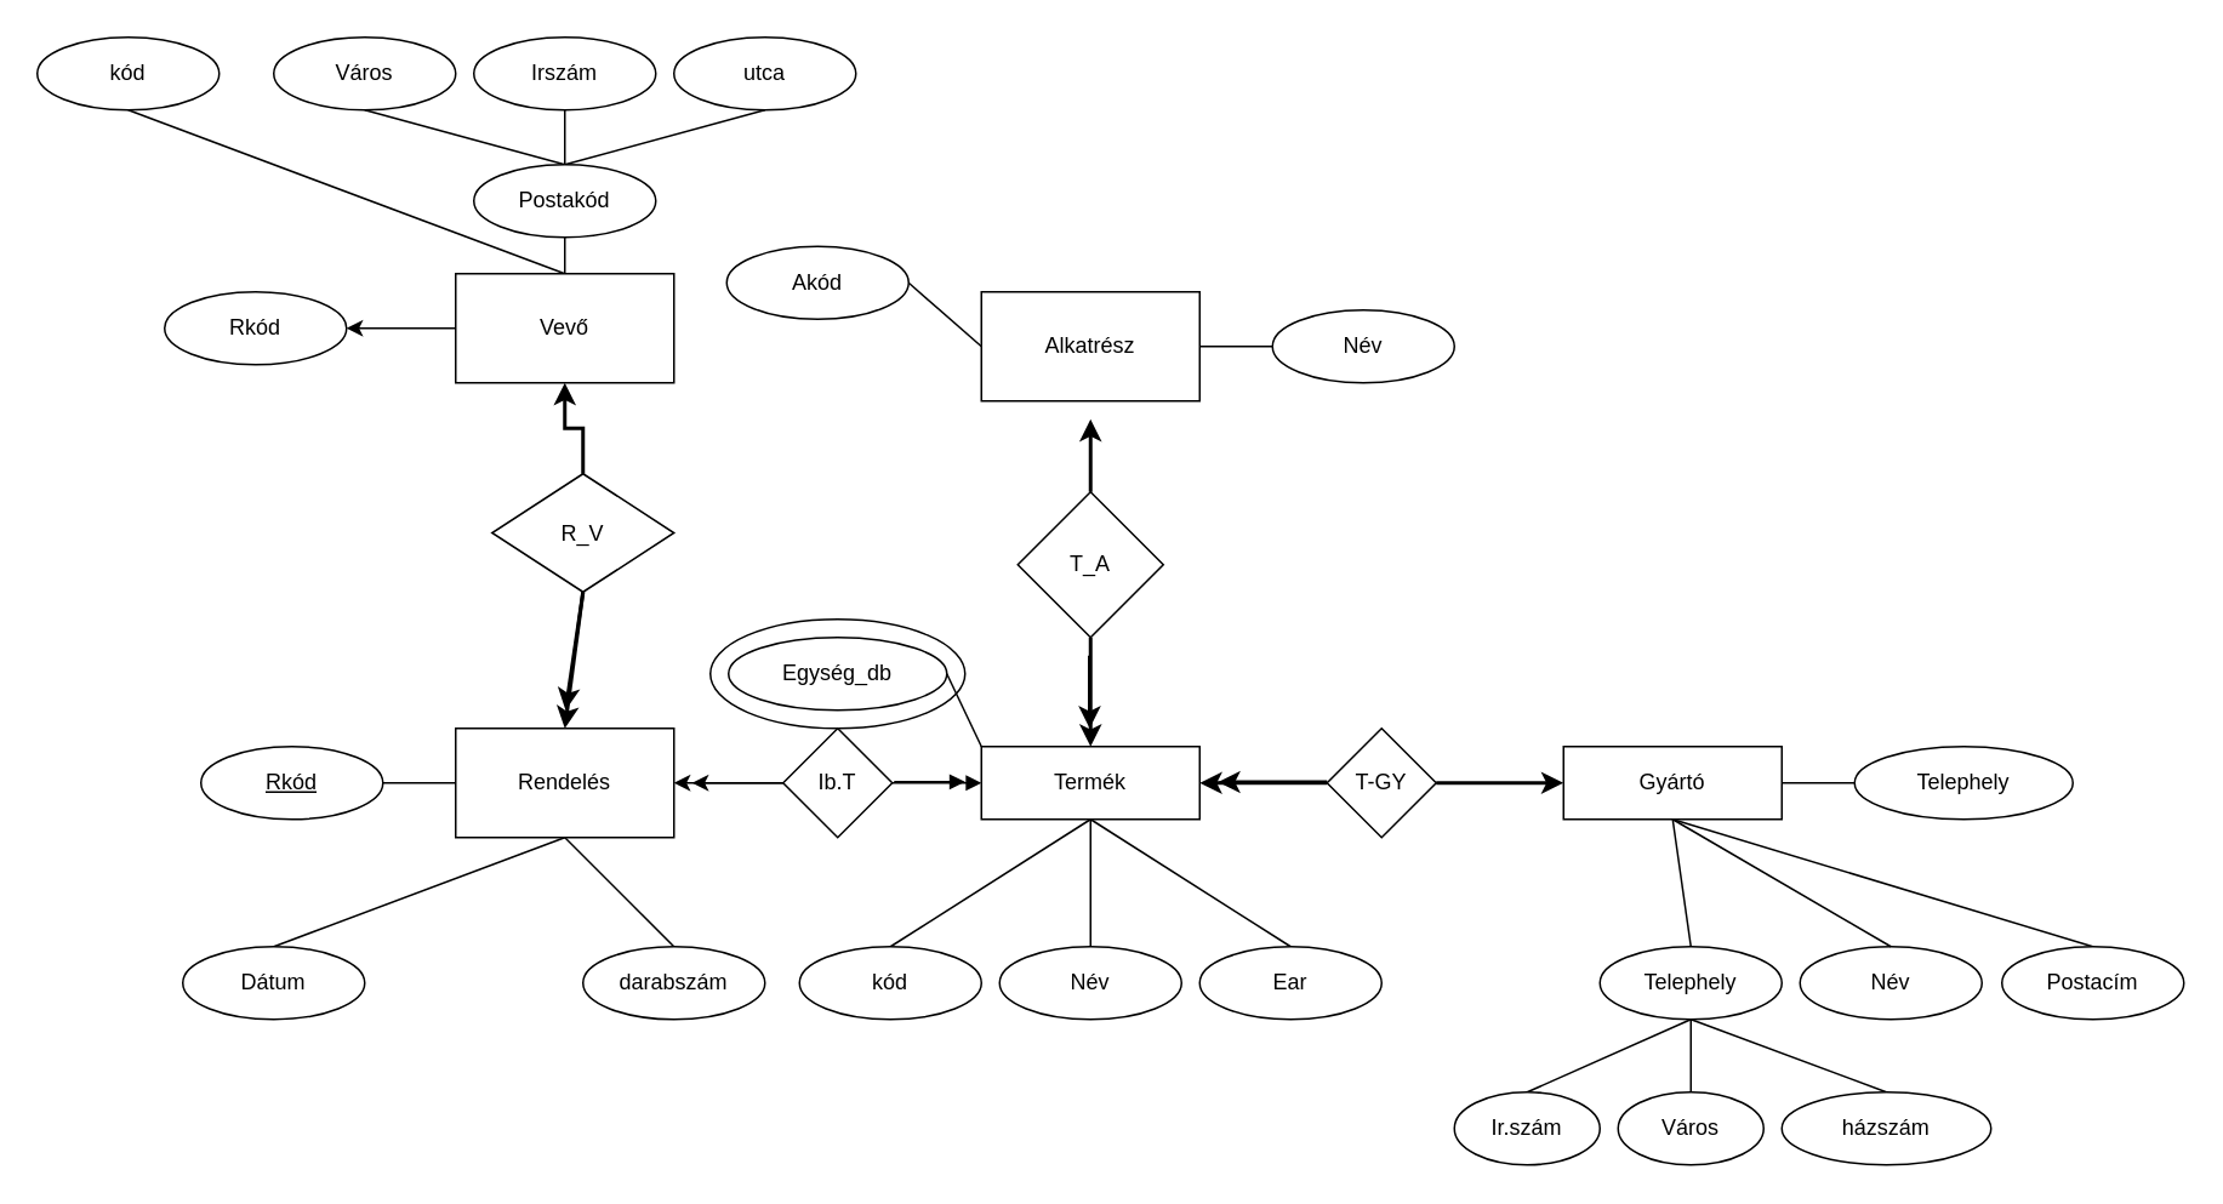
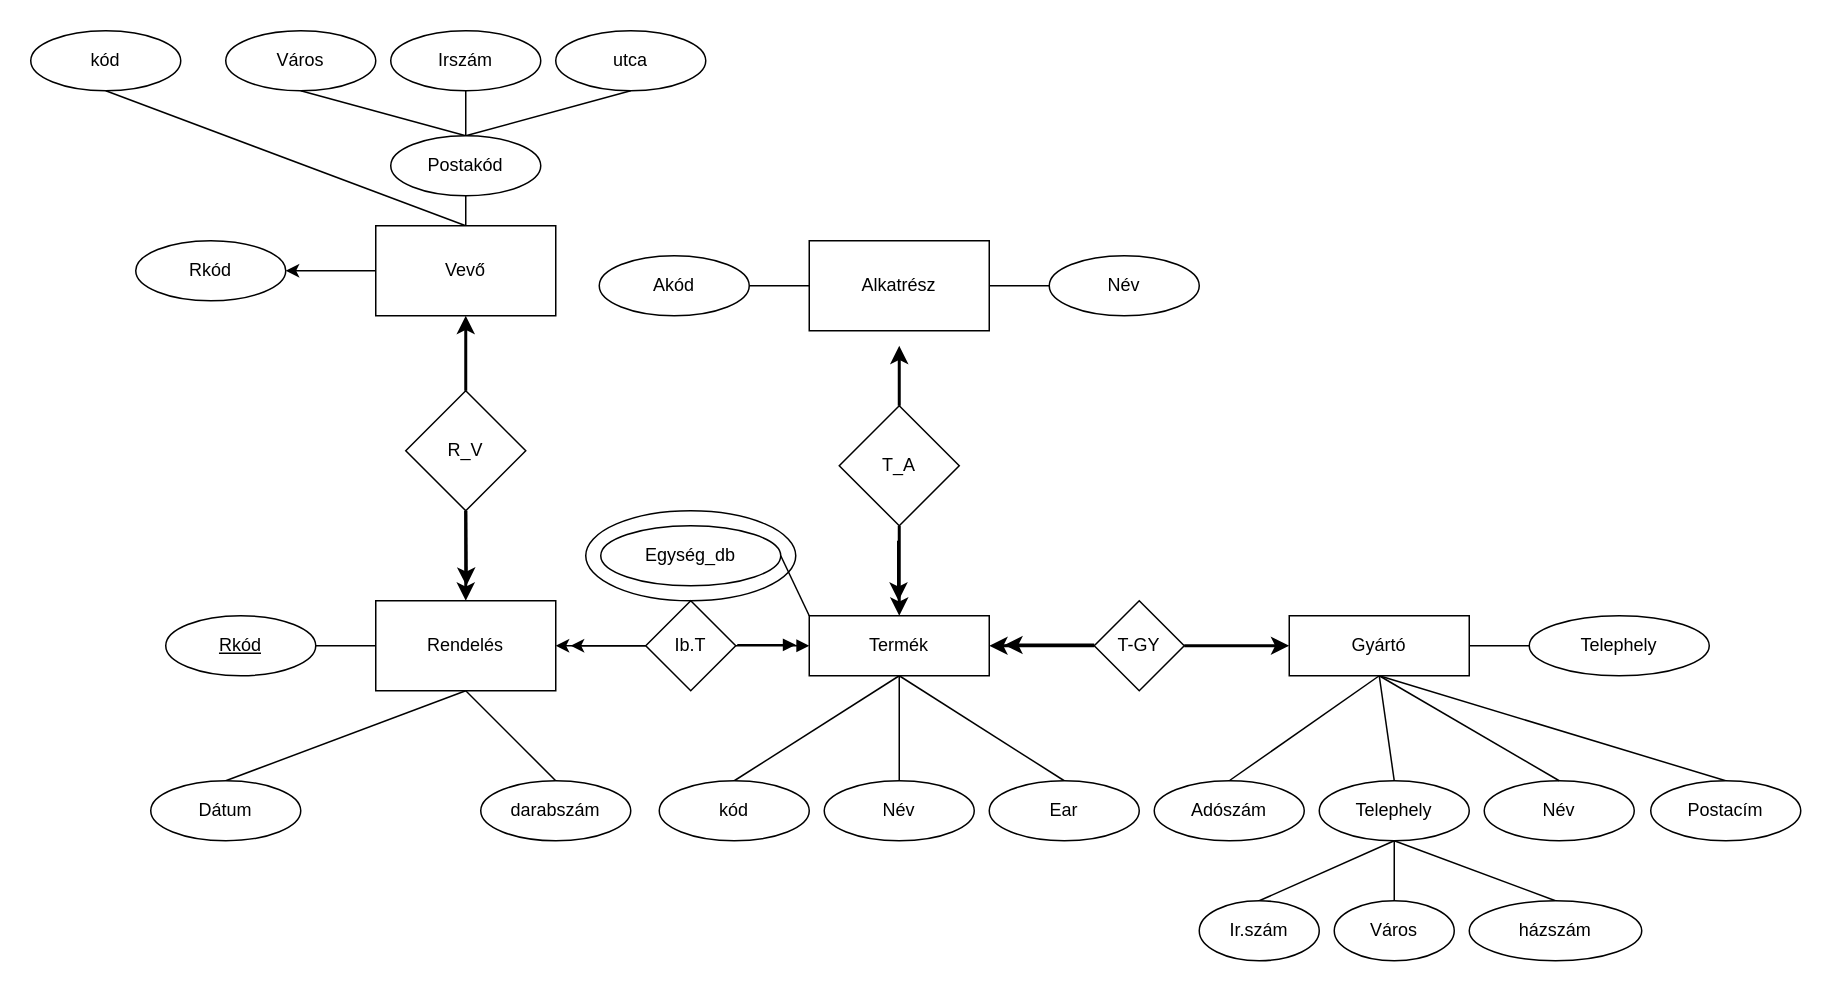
  <mxCell id="0" />
  <mxCell id="1" parent="0" />
  <mxCell id="2" value="" style="ellipse;whiteSpace=wrap;html=1;" vertex="1" parent="1"><mxGeometry x="390" y="340" width="140" height="60" as="geometry" /></mxCell>
  <mxCell id="3" style="rounded=0;orthogonalLoop=1;jettySize=auto;html=1;exitX=0.5;exitY=1;exitDx=0;exitDy=0;entryX=0.5;entryY=0;entryDx=0;entryDy=0;startArrow=none;startFill=0;endArrow=none;" edge="1" parent="1" source="8" target="14"><mxGeometry relative="1" as="geometry" /></mxCell>
  <mxCell id="4" style="rounded=0;orthogonalLoop=1;jettySize=auto;html=1;exitX=0.5;exitY=1;exitDx=0;exitDy=0;entryX=0.5;entryY=0;entryDx=0;entryDy=0;startArrow=none;startFill=0;endArrow=none;" edge="1" parent="1" source="8" target="15"><mxGeometry relative="1" as="geometry" /></mxCell>
  <mxCell id="5" style="rounded=0;orthogonalLoop=1;jettySize=auto;html=1;exitX=0.5;exitY=1;exitDx=0;exitDy=0;entryX=0.5;entryY=0;entryDx=0;entryDy=0;startArrow=none;startFill=0;endArrow=none;" edge="1" parent="1" source="8" target="16"><mxGeometry relative="1" as="geometry" /></mxCell>
  <mxCell id="6" style="rounded=0;orthogonalLoop=1;jettySize=auto;html=1;exitX=0;exitY=0;exitDx=0;exitDy=0;entryX=1;entryY=0.5;entryDx=0;entryDy=0;endArrow=none;startFill=0;" edge="1" parent="1" source="8" target="27"><mxGeometry relative="1" as="geometry" /></mxCell>
  <mxCell id="7" style="rounded=0;orthogonalLoop=1;jettySize=auto;html=1;exitX=0;exitY=0.5;exitDx=0;exitDy=0;entryX=1;entryY=0.5;entryDx=0;entryDy=0;endArrow=none;startFill=1;startArrow=block;" edge="1" parent="1" source="8" target="43"><mxGeometry relative="1" as="geometry" /></mxCell>
  <mxCell id="8" value="Termék" style="rounded=0;whiteSpace=wrap;html=1;" parent="1" vertex="1"><mxGeometry x="539" y="410" width="120" height="40" as="geometry" /></mxCell>
  <mxCell id="9" value="T-GY" style="rhombus;whiteSpace=wrap;html=1;" parent="1" vertex="1"><mxGeometry x="729" y="400" width="60" height="60" as="geometry" /></mxCell>
  <mxCell id="10" style="edgeStyle=orthogonalEdgeStyle;rounded=0;orthogonalLoop=1;jettySize=auto;html=1;exitX=1;exitY=0.5;exitDx=0;exitDy=0;entryX=0;entryY=0.5;entryDx=0;entryDy=0;endArrow=none;startFill=0;" edge="1" parent="1" source="11" target="26"><mxGeometry relative="1" as="geometry" /></mxCell>
  <mxCell id="11" value="Gyártó" style="rounded=0;whiteSpace=wrap;html=1;" parent="1" vertex="1"><mxGeometry x="859" y="410" width="120" height="40" as="geometry" /></mxCell>
  <mxCell id="12" value="" style="endArrow=classic;html=1;rounded=0;entryX=0;entryY=0.5;entryDx=0;entryDy=0;exitX=1;exitY=0.5;exitDx=0;exitDy=0;strokeWidth=2;" parent="1" source="9" target="11" edge="1"><mxGeometry width="50" height="50" relative="1" as="geometry"><mxPoint x="749" y="400" as="sourcePoint" /><mxPoint x="789" y="400" as="targetPoint" /></mxGeometry></mxCell>
  <mxCell id="13" value="" style="endArrow=classic;html=1;rounded=0;exitX=0;exitY=0.5;exitDx=0;exitDy=0;entryX=1;entryY=0.5;entryDx=0;entryDy=0;strokeWidth=2;" parent="1" source="9" target="8" edge="1"><mxGeometry width="50" height="50" relative="1" as="geometry"><mxPoint x="717" y="380" as="sourcePoint" /><mxPoint x="663" y="380" as="targetPoint" /></mxGeometry></mxCell>
  <mxCell id="14" value="kód" style="ellipse;whiteSpace=wrap;html=1;" parent="1" vertex="1"><mxGeometry x="439" y="520" width="100" height="40" as="geometry" /></mxCell>
  <mxCell id="15" value="Név" style="ellipse;whiteSpace=wrap;html=1;" parent="1" vertex="1"><mxGeometry x="549" y="520" width="100" height="40" as="geometry" /></mxCell>
  <mxCell id="16" value="Ear" style="ellipse;whiteSpace=wrap;html=1;" parent="1" vertex="1"><mxGeometry x="659" y="520" width="100" height="40" as="geometry" /></mxCell>
  <mxCell id="17" value="Név" style="ellipse;whiteSpace=wrap;html=1;" parent="1" vertex="1"><mxGeometry x="989" y="520" width="100" height="40" as="geometry" /></mxCell>
  <mxCell id="18" style="rounded=0;orthogonalLoop=1;jettySize=auto;html=1;exitX=0.5;exitY=1;exitDx=0;exitDy=0;entryX=0.5;entryY=0;entryDx=0;entryDy=0;endArrow=none;startFill=0;" edge="1" parent="1" source="21" target="29"><mxGeometry relative="1" as="geometry" /></mxCell>
  <mxCell id="19" style="rounded=0;orthogonalLoop=1;jettySize=auto;html=1;exitX=0.5;exitY=1;exitDx=0;exitDy=0;entryX=0.5;entryY=0;entryDx=0;entryDy=0;endArrow=none;startFill=0;" edge="1" parent="1" source="21" target="30"><mxGeometry relative="1" as="geometry" /></mxCell>
  <mxCell id="20" style="rounded=0;orthogonalLoop=1;jettySize=auto;html=1;exitX=0.5;exitY=1;exitDx=0;exitDy=0;entryX=0.5;entryY=0;entryDx=0;entryDy=0;endArrow=none;startFill=0;" edge="1" parent="1" source="21" target="31"><mxGeometry relative="1" as="geometry" /></mxCell>
  <mxCell id="21" value="Telephely" style="ellipse;whiteSpace=wrap;html=1;" parent="1" vertex="1"><mxGeometry x="879" y="520" width="100" height="40" as="geometry" /></mxCell>
+ <mxCell id="22" value="Adószám" style="ellipse;whiteSpace=wrap;html=1;" parent="1" vertex="1"><mxGeometry x="769" y="520" width="100" height="40" as="geometry" /></mxCell>
+ <mxCell id="23" value="" style="endArrow=none;html=1;rounded=0;entryX=0.5;entryY=1;entryDx=0;entryDy=0;exitX=0.5;exitY=0;exitDx=0;exitDy=0;startFill=0;startArrow=none;" parent="1" source="22" target="11" edge="1"><mxGeometry width="50" height="50" relative="1" as="geometry"><mxPoint x="769" y="520" as="sourcePoint" /><mxPoint x="819" y="470" as="targetPoint" /></mxGeometry></mxCell>
  <mxCell id="24" value="" style="endArrow=none;html=1;rounded=0;exitX=0.5;exitY=0;exitDx=0;exitDy=0;entryX=0.5;entryY=1;entryDx=0;entryDy=0;startFill=0;startArrow=none;" parent="1" source="21" target="11" edge="1"><mxGeometry width="50" height="50" relative="1" as="geometry"><mxPoint x="843" y="530" as="sourcePoint" /><mxPoint x="879" y="460" as="targetPoint" /></mxGeometry></mxCell>
  <mxCell id="25" value="" style="endArrow=none;html=1;rounded=0;exitX=0.5;exitY=0;exitDx=0;exitDy=0;entryX=0.5;entryY=1;entryDx=0;entryDy=0;startFill=0;startArrow=none;" parent="1" source="17" target="11" edge="1"><mxGeometry width="50" height="50" relative="1" as="geometry"><mxPoint x="994" y="530" as="sourcePoint" /><mxPoint x="849" y="450" as="targetPoint" /></mxGeometry></mxCell>
  <mxCell id="26" value="Telephely" style="ellipse;whiteSpace=wrap;html=1;" vertex="1" parent="1"><mxGeometry x="1019" y="410" width="120" height="40" as="geometry" /></mxCell>
  <mxCell id="27" value="&lt;div&gt;Egység_db&lt;/div&gt;" style="ellipse;whiteSpace=wrap;html=1;" vertex="1" parent="1"><mxGeometry x="400" y="350" width="120" height="40" as="geometry" /></mxCell>
  <mxCell id="28" value="" style="endArrow=classic;html=1;rounded=0;exitX=0;exitY=0.5;exitDx=0;exitDy=0;strokeWidth=2;" edge="1" parent="1"><mxGeometry width="50" height="50" relative="1" as="geometry"><mxPoint x="729" y="429.5" as="sourcePoint" /><mxPoint x="669" y="429.5" as="targetPoint" /></mxGeometry></mxCell>
  <mxCell id="29" value="Ir.szám" style="ellipse;whiteSpace=wrap;html=1;shadow=0;" vertex="1" parent="1"><mxGeometry x="799" y="600" width="80" height="40" as="geometry" /></mxCell>
  <mxCell id="30" value="Város" style="ellipse;whiteSpace=wrap;html=1;shadow=0;" vertex="1" parent="1"><mxGeometry x="889" y="600" width="80" height="40" as="geometry" /></mxCell>
  <mxCell id="31" value="házszám" style="ellipse;whiteSpace=wrap;html=1;shadow=0;" vertex="1" parent="1"><mxGeometry x="979" y="600" width="115" height="40" as="geometry" /></mxCell>
  <mxCell id="32" style="rounded=0;orthogonalLoop=1;jettySize=auto;html=1;entryX=0.5;entryY=0;entryDx=0;entryDy=0;endArrow=classic;startFill=0;endFill=1;strokeWidth=2;" edge="1" parent="1" source="34" target="8"><mxGeometry relative="1" as="geometry" /></mxCell>
  <mxCell id="33" style="edgeStyle=orthogonalEdgeStyle;rounded=0;orthogonalLoop=1;jettySize=auto;html=1;exitX=0.5;exitY=0;exitDx=0;exitDy=0;strokeWidth=2;" edge="1" parent="1" source="34"><mxGeometry relative="1" as="geometry"><mxPoint x="599" y="230" as="targetPoint" /></mxGeometry></mxCell>
  <mxCell id="34" value="T_A" style="rhombus;whiteSpace=wrap;html=1;" vertex="1" parent="1"><mxGeometry x="559" y="270" width="80" height="80" as="geometry" /></mxCell>
  <mxCell id="35" style="rounded=0;orthogonalLoop=1;jettySize=auto;html=1;endArrow=classic;startFill=0;endFill=1;strokeWidth=2;" edge="1" parent="1"><mxGeometry relative="1" as="geometry"><mxPoint x="598.5" y="360" as="sourcePoint" /><mxPoint x="598.5" y="400" as="targetPoint" /></mxGeometry></mxCell>
  <mxCell id="36" style="rounded=0;orthogonalLoop=1;jettySize=auto;html=1;exitX=0;exitY=0.5;exitDx=0;exitDy=0;entryX=1;entryY=0.5;entryDx=0;entryDy=0;endArrow=none;startFill=0;" edge="1" parent="1" source="37" target="40"><mxGeometry relative="1" as="geometry" /></mxCell>
  <mxCell id="37" value="Alkatrész" style="rounded=0;whiteSpace=wrap;html=1;" vertex="1" parent="1"><mxGeometry x="539" y="160" width="120" height="60" as="geometry" /></mxCell>
  <mxCell id="38" style="rounded=0;orthogonalLoop=1;jettySize=auto;html=1;entryX=1;entryY=0.5;entryDx=0;entryDy=0;endArrow=none;startFill=0;exitX=0;exitY=0.5;exitDx=0;exitDy=0;" edge="1" parent="1" source="39" target="37"><mxGeometry relative="1" as="geometry"><mxPoint x="710" y="110" as="sourcePoint" /></mxGeometry></mxCell>
  <mxCell id="39" value="Név" style="ellipse;whiteSpace=wrap;html=1;" vertex="1" parent="1"><mxGeometry x="699" y="170" width="100" height="40" as="geometry" /></mxCell>
- <mxCell id="40" value="Akód" style="ellipse;whiteSpace=wrap;html=1;" vertex="1" parent="1"><mxGeometry x="399" y="135" width="100" height="40" as="geometry" /></mxCell>
+ <mxCell id="40" value="Akód" style="ellipse;whiteSpace=wrap;html=1;" vertex="1" parent="1"><mxGeometry x="399" y="170" width="100" height="40" as="geometry" /></mxCell>
  <mxCell id="41" style="edgeStyle=orthogonalEdgeStyle;rounded=0;orthogonalLoop=1;jettySize=auto;html=1;exitX=0;exitY=0.5;exitDx=0;exitDy=0;entryX=1;entryY=0.5;entryDx=0;entryDy=0;" edge="1" parent="1" source="43" target="48"><mxGeometry relative="1" as="geometry" /></mxCell>
  <mxCell id="42" style="edgeStyle=orthogonalEdgeStyle;rounded=0;orthogonalLoop=1;jettySize=auto;html=1;exitX=0;exitY=0.5;exitDx=0;exitDy=0;" edge="1" parent="1" source="43"><mxGeometry relative="1" as="geometry"><mxPoint x="380" y="430" as="targetPoint" /></mxGeometry></mxCell>
  <mxCell id="43" value="Ib.T" style="rhombus;whiteSpace=wrap;html=1;" vertex="1" parent="1"><mxGeometry x="430" y="400" width="60" height="60" as="geometry" /></mxCell>
  <mxCell id="44" style="rounded=0;orthogonalLoop=1;jettySize=auto;html=1;entryX=1;entryY=0.5;entryDx=0;entryDy=0;endArrow=none;startFill=1;startArrow=block;" edge="1" parent="1"><mxGeometry relative="1" as="geometry"><mxPoint x="530" y="429.41" as="sourcePoint" /><mxPoint x="491" y="429.41" as="targetPoint" /></mxGeometry></mxCell>
  <mxCell id="45" style="rounded=0;orthogonalLoop=1;jettySize=auto;html=1;exitX=0.5;exitY=1;exitDx=0;exitDy=0;entryX=0.5;entryY=0;entryDx=0;entryDy=0;endArrow=none;startFill=0;" edge="1" parent="1" source="48" target="49"><mxGeometry relative="1" as="geometry" /></mxCell>
  <mxCell id="46" style="rounded=0;orthogonalLoop=1;jettySize=auto;html=1;exitX=0.5;exitY=1;exitDx=0;exitDy=0;entryX=0.5;entryY=0;entryDx=0;entryDy=0;endArrow=none;startFill=0;" edge="1" parent="1" source="48" target="50"><mxGeometry relative="1" as="geometry" /></mxCell>
  <mxCell id="47" style="rounded=0;orthogonalLoop=1;jettySize=auto;html=1;exitX=0;exitY=0.5;exitDx=0;exitDy=0;entryX=1;entryY=0.5;entryDx=0;entryDy=0;endArrow=none;startFill=0;" edge="1" parent="1" source="48" target="51"><mxGeometry relative="1" as="geometry" /></mxCell>
  <mxCell id="48" value="Rendelés" style="rounded=0;whiteSpace=wrap;html=1;" vertex="1" parent="1"><mxGeometry x="250" y="400" width="120" height="60" as="geometry" /></mxCell>
  <mxCell id="49" value="Dátum" style="ellipse;whiteSpace=wrap;html=1;" vertex="1" parent="1"><mxGeometry x="100" y="520" width="100" height="40" as="geometry" /></mxCell>
  <mxCell id="50" value="darabszám" style="ellipse;whiteSpace=wrap;html=1;" vertex="1" parent="1"><mxGeometry x="320" y="520" width="100" height="40" as="geometry" /></mxCell>
  <mxCell id="51" value="Rkód" style="ellipse;whiteSpace=wrap;html=1;fontStyle=4" vertex="1" parent="1"><mxGeometry x="110" y="410" width="100" height="40" as="geometry" /></mxCell>
  <mxCell id="52" style="rounded=0;orthogonalLoop=1;jettySize=auto;html=1;exitX=0.5;exitY=1;exitDx=0;exitDy=0;entryX=0.5;entryY=0;entryDx=0;entryDy=0;strokeWidth=2;" edge="1" parent="1" source="55" target="48"><mxGeometry relative="1" as="geometry" /></mxCell>
  <mxCell id="53" style="rounded=0;orthogonalLoop=1;jettySize=auto;html=1;exitX=0.5;exitY=1;exitDx=0;exitDy=0;strokeWidth=2;" edge="1" parent="1" source="55"><mxGeometry relative="1" as="geometry"><mxPoint x="310.429" y="390" as="targetPoint" /></mxGeometry></mxCell>
  <mxCell id="54" style="edgeStyle=orthogonalEdgeStyle;rounded=0;orthogonalLoop=1;jettySize=auto;html=1;exitX=0.5;exitY=0;exitDx=0;exitDy=0;entryX=0.5;entryY=1;entryDx=0;entryDy=0;strokeWidth=2;" edge="1" parent="1" source="55" target="58"><mxGeometry relative="1" as="geometry" /></mxCell>
- <mxCell id="55" value="R_V" style="rhombus;whiteSpace=wrap;html=1;" vertex="1" parent="1"><mxGeometry x="270" y="260" width="100" height="65" as="geometry" /></mxCell>
+ <mxCell id="55" value="R_V" style="rhombus;whiteSpace=wrap;html=1;" vertex="1" parent="1"><mxGeometry x="270" y="260" width="80" height="80" as="geometry" /></mxCell>
  <mxCell id="56" style="rounded=0;orthogonalLoop=1;jettySize=auto;html=1;exitX=0.5;exitY=0;exitDx=0;exitDy=0;entryX=0.5;entryY=1;entryDx=0;entryDy=0;endArrow=none;startFill=0;" edge="1" parent="1" source="58" target="64"><mxGeometry relative="1" as="geometry" /></mxCell>
  <mxCell id="57" style="rounded=0;orthogonalLoop=1;jettySize=auto;html=1;exitX=0.5;exitY=0;exitDx=0;exitDy=0;entryX=0.5;entryY=1;entryDx=0;entryDy=0;endArrow=none;startFill=0;" edge="1" parent="1" source="58" target="68"><mxGeometry relative="1" as="geometry" /></mxCell>
  <mxCell id="58" value="Vevő" style="rounded=0;whiteSpace=wrap;html=1;" vertex="1" parent="1"><mxGeometry x="250" y="150" width="120" height="60" as="geometry" /></mxCell>
  <mxCell id="59" value="" style="edgeStyle=orthogonalEdgeStyle;rounded=0;orthogonalLoop=1;jettySize=auto;html=1;endArrow=none;startFill=1;startArrow=classic;" edge="1" parent="1" source="60" target="58"><mxGeometry relative="1" as="geometry" /></mxCell>
  <mxCell id="60" value="Rkód" style="ellipse;whiteSpace=wrap;html=1;" vertex="1" parent="1"><mxGeometry x="90" y="160" width="100" height="40" as="geometry" /></mxCell>
  <mxCell id="61" value="Város" style="ellipse;whiteSpace=wrap;html=1;" vertex="1" parent="1"><mxGeometry x="150" y="20" width="100" height="40" as="geometry" /></mxCell>
  <mxCell id="62" value="Irszám" style="ellipse;whiteSpace=wrap;html=1;" vertex="1" parent="1"><mxGeometry x="260" y="20" width="100" height="40" as="geometry" /></mxCell>
  <mxCell id="63" value="utca" style="ellipse;whiteSpace=wrap;html=1;" vertex="1" parent="1"><mxGeometry x="370" y="20" width="100" height="40" as="geometry" /></mxCell>
  <mxCell id="64" value="kód" style="ellipse;whiteSpace=wrap;html=1;" vertex="1" parent="1"><mxGeometry x="20" y="20" width="100" height="40" as="geometry" /></mxCell>
  <mxCell id="65" style="rounded=0;orthogonalLoop=1;jettySize=auto;html=1;exitX=0.5;exitY=0;exitDx=0;exitDy=0;entryX=0.5;entryY=1;entryDx=0;entryDy=0;endArrow=none;startFill=0;" edge="1" parent="1" source="68" target="61"><mxGeometry relative="1" as="geometry" /></mxCell>
  <mxCell id="66" style="rounded=0;orthogonalLoop=1;jettySize=auto;html=1;exitX=0.5;exitY=0;exitDx=0;exitDy=0;entryX=0.5;entryY=1;entryDx=0;entryDy=0;endArrow=none;startFill=0;" edge="1" parent="1" source="68" target="62"><mxGeometry relative="1" as="geometry" /></mxCell>
  <mxCell id="67" style="rounded=0;orthogonalLoop=1;jettySize=auto;html=1;exitX=0.5;exitY=0;exitDx=0;exitDy=0;entryX=0.5;entryY=1;entryDx=0;entryDy=0;endArrow=none;startFill=0;" edge="1" parent="1" source="68" target="63"><mxGeometry relative="1" as="geometry" /></mxCell>
  <mxCell id="68" value="Postakód" style="ellipse;whiteSpace=wrap;html=1;" vertex="1" parent="1"><mxGeometry x="260" y="90" width="100" height="40" as="geometry" /></mxCell>
  <mxCell id="69" style="rounded=0;orthogonalLoop=1;jettySize=auto;html=1;exitX=0.5;exitY=0;exitDx=0;exitDy=0;entryX=0.5;entryY=1;entryDx=0;entryDy=0;endArrow=none;startFill=0;" edge="1" parent="1" source="70" target="11"><mxGeometry relative="1" as="geometry" /></mxCell>
  <mxCell id="70" value="Postacím" style="ellipse;whiteSpace=wrap;html=1;" vertex="1" parent="1"><mxGeometry x="1100" y="520" width="100" height="40" as="geometry" /></mxCell>
